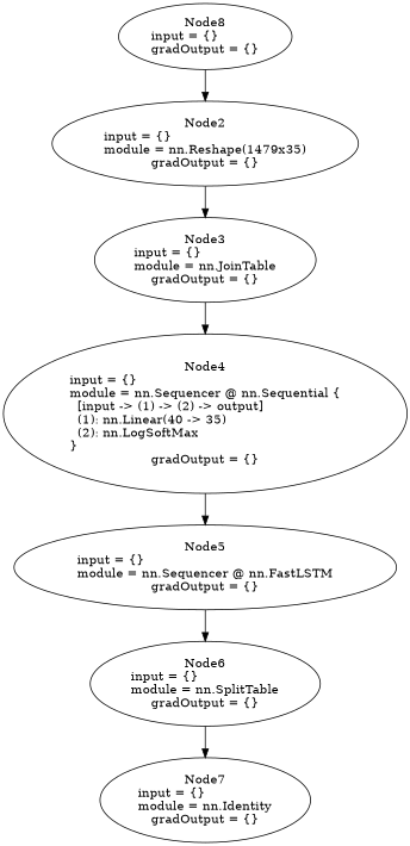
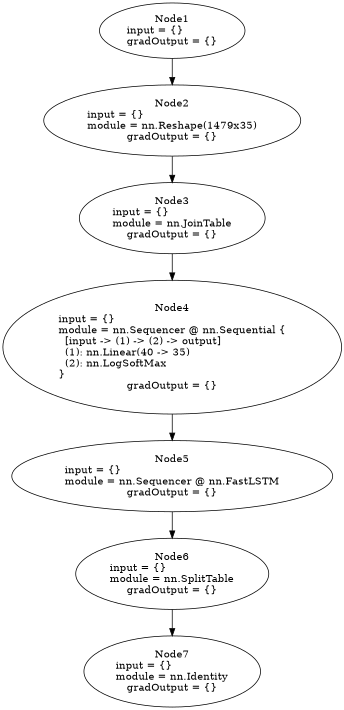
  digraph {
    node [shape=oval]
-   n1 [height=1.041 label="Node8\ninput = {}\lgradOutput = {}" width=2.0925]
+   n1 [height=1.041 label="Node1\ninput = {}\lgradOutput = {}" width=2.0925]
    n2 [height=1.3356 label="Node2\ninput = {}\lmodule = nn.Reshape(1479x35)\lgradOutput = {}" width=3.7843]
    n3 [height=1.3356 label="Node3\ninput = {}\lmodule = nn.JoinTable\lgradOutput = {}" width=2.817]
    n4 [height=2.5142 label="Node4\ninput = {}\lmodule = nn.Sequencer @ nn.Sequential {\l  [input -> (1) -> (2) -> output]\l  (1): nn.Linear(40 -> 35)\l  (2): nn.LogSoftMax\l}\lgradOutput = {}" width=4.9471]
    n5 [height=1.3356 label="Node5\ninput = {}\lmodule = nn.Sequencer @ nn.FastLSTM\lgradOutput = {}" width=4.7852]
    n6 [height=1.3356 label="Node6\ninput = {}\lmodule = nn.SplitTable\lgradOutput = {}" width=2.8742]
    n7 [height=1.3356 label="Node7\ninput = {}\lmodule = nn.Identity\lgradOutput = {}" width=2.6117]
    n1 -> n2
    n2 -> n3
    n3 -> n4
    n4 -> n5
    n5 -> n6
    n6 -> n7
  }
